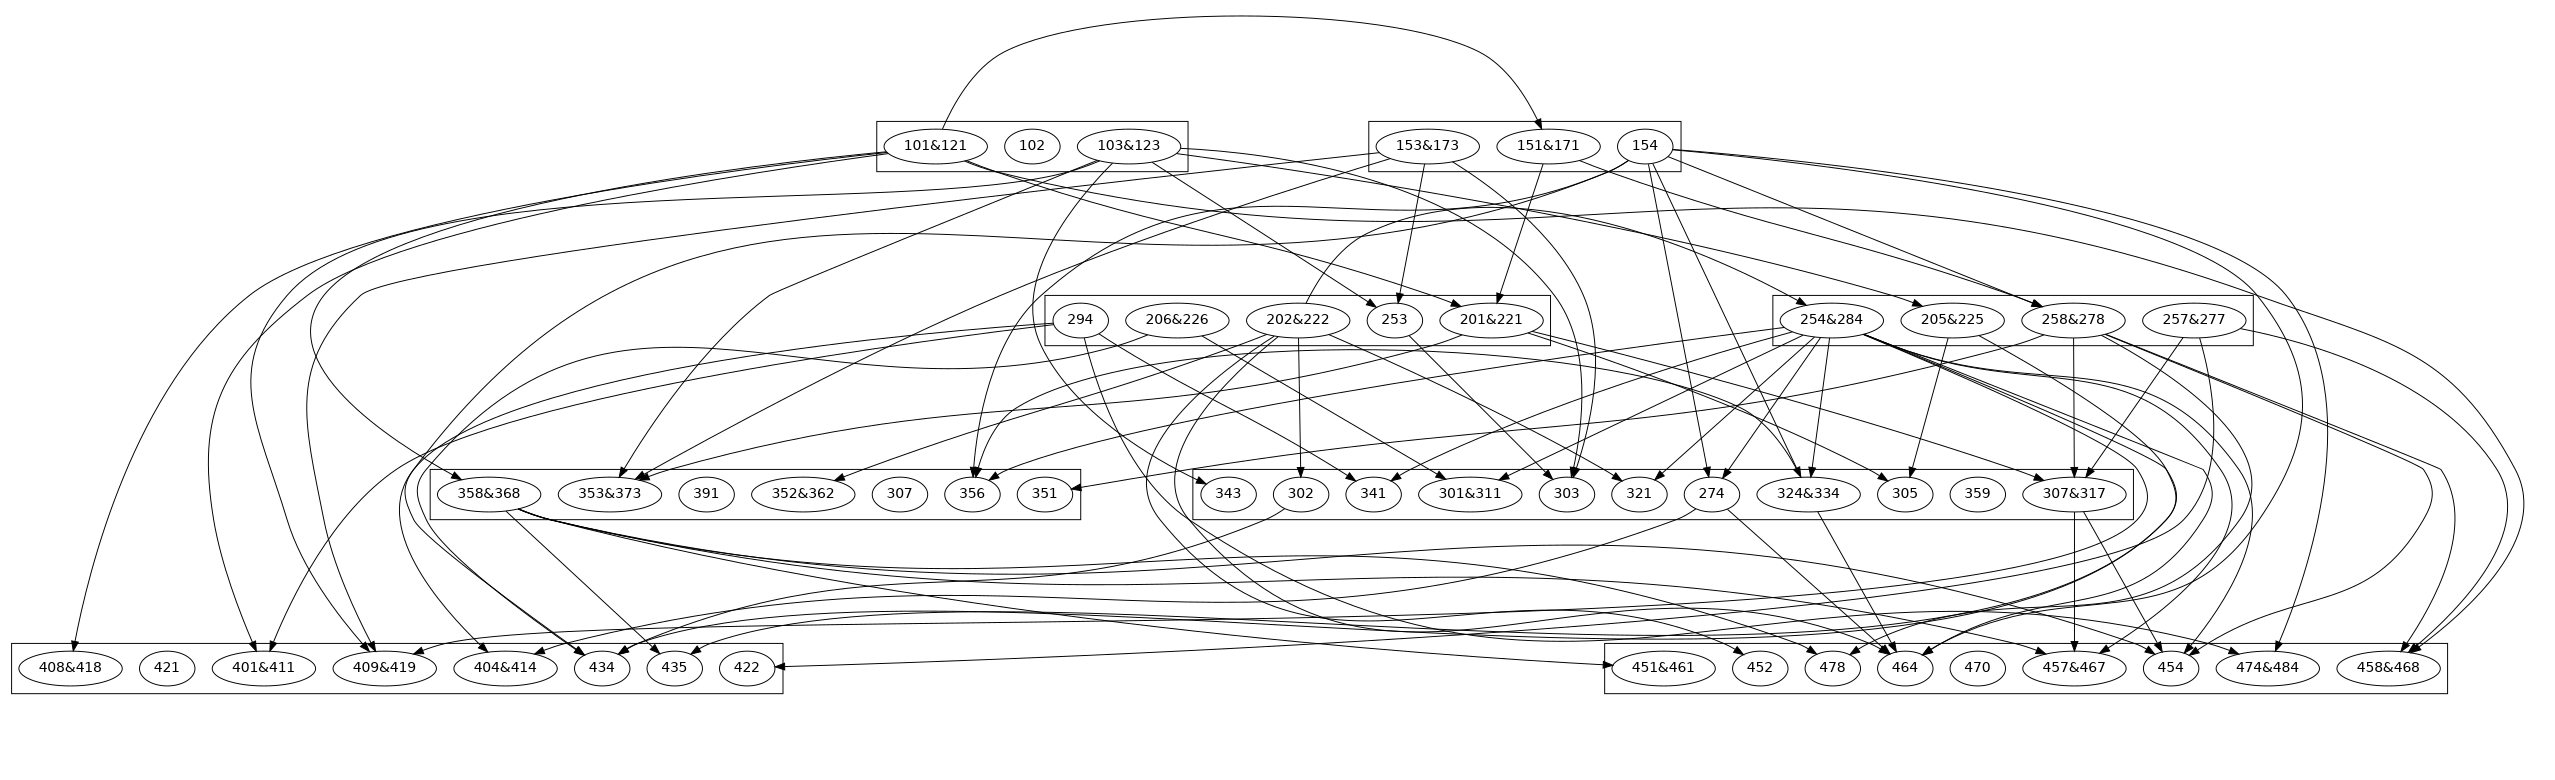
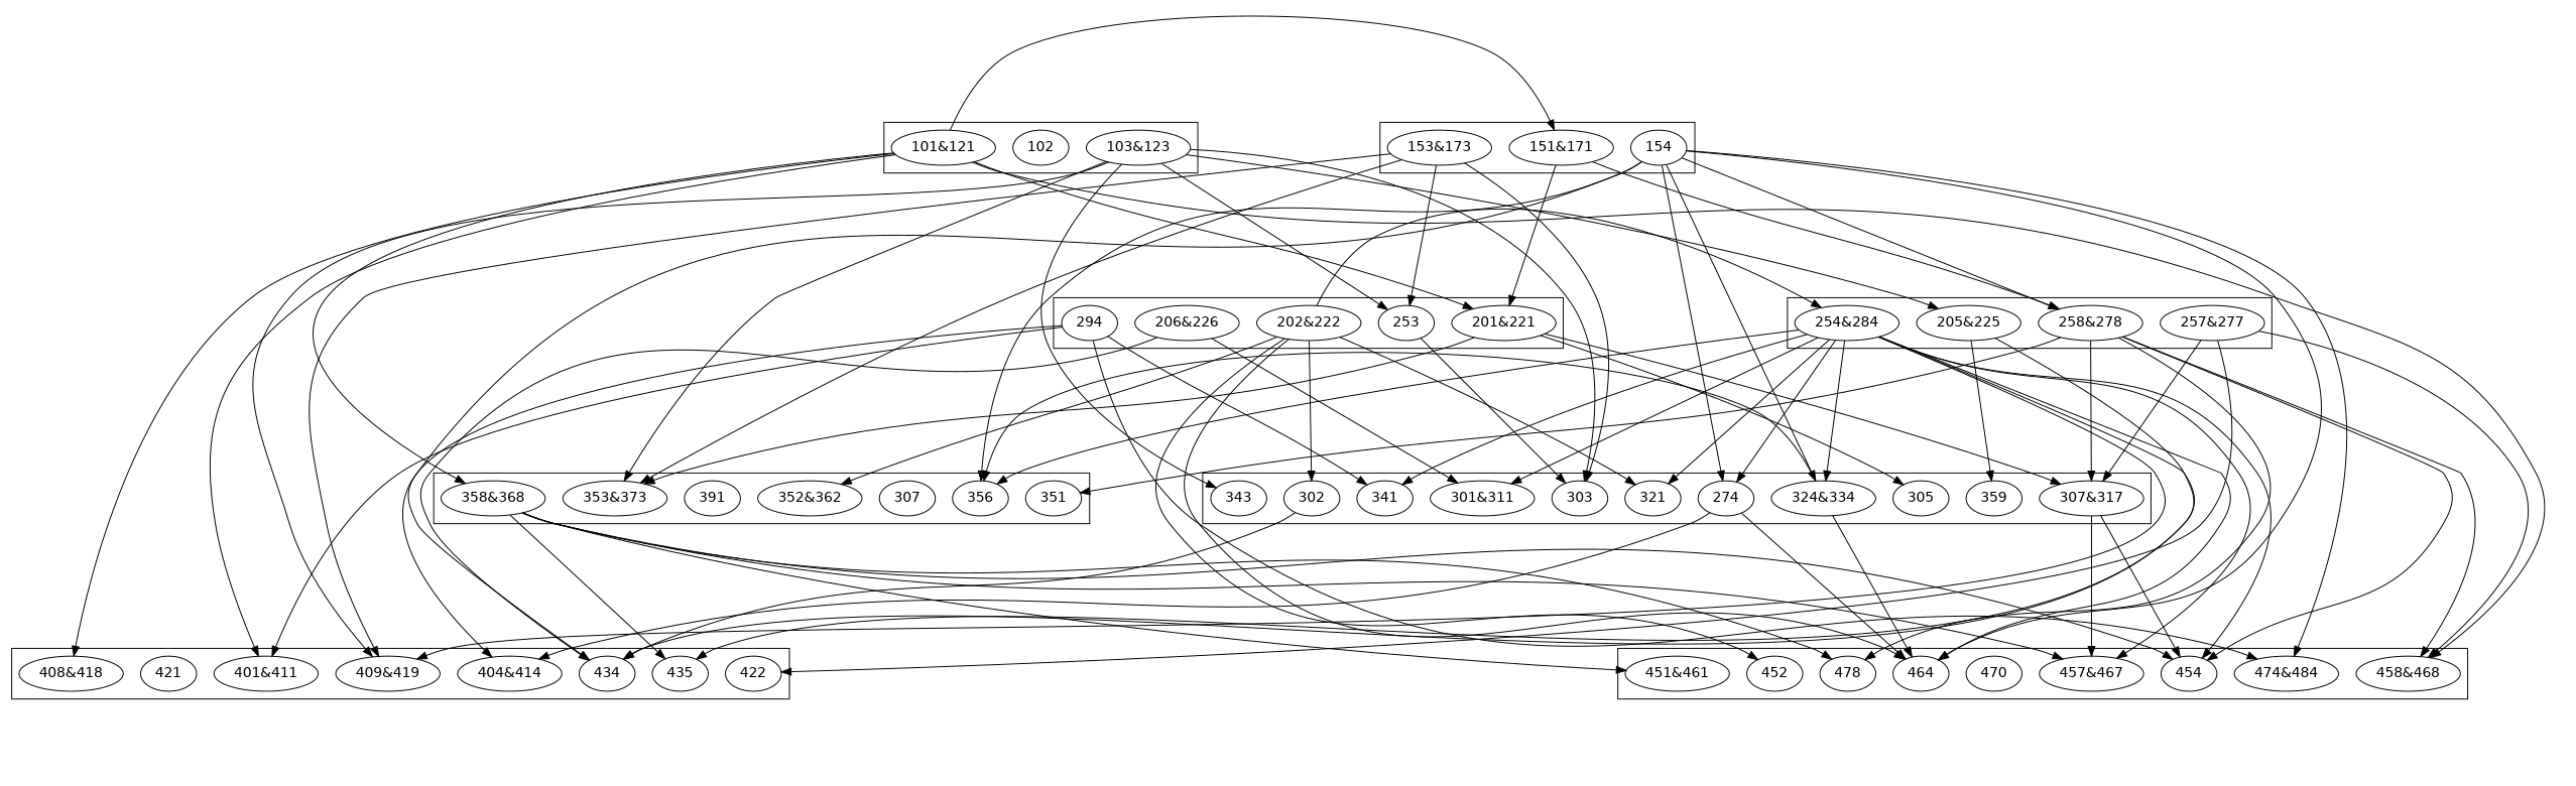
  digraph {
    fontname="DejaVu Sans"
    ranksep=2
    node [fontname="DejaVu Sans"]
    edge [fontname="DejaVu Sans"]
    "151&171"
    "153&173"
    154
    "101&121"
    102
    "103&123"
    "201&221"
    "202&222"
    "206&226"
    253
    294
    "205&225"
    "254&284"
    "257&277"
    "258&278"
    274
    302
    "307&317"
    "324&334"
    341
    359
    "301&311"
    303
    305
    321
    343
    "352&362"
    356
    n29 [label=307]
    "358&368"
    391
    351
    "353&373"
    "401&411"
    "404&414"
    "409&419"
    434
    435
    "408&418"
    421
    422
    452
    454
    "457&467"
    464
    470
    "474&484"
    "451&461"
    "458&468"
    478
    subgraph cluster_1 {
      "151&171"
      "153&173"
      154
    }
    subgraph cluster_2 {
      "101&121"
      102
      "103&123"
    }
    subgraph cluster_3 {
      "201&221"
      "202&222"
      "206&226"
      253
      294
    }
    subgraph cluster_4 {
      "205&225"
      "254&284"
      "257&277"
      "258&278"
    }
    subgraph cluster_5 {
      274
      302
      "307&317"
      "324&334"
      341
      359
      "301&311"
      303
      305
      321
      343
    }
    subgraph cluster_6 {
      "352&362"
      356
      n29
      "358&368"
      391
      351
      "353&373"
    }
    subgraph cluster_7 {
      "401&411"
      "404&414"
      "409&419"
      434
      435
      "408&418"
      421
      422
    }
    subgraph cluster_8 {
      452
      454
      "457&467"
      464
      470
      "474&484"
      "451&461"
      "458&468"
      478
    }
    "151&171" -> "201&221"
    "151&171" -> "258&278"
    "153&173" -> 253
    "153&173" -> 303
    "153&173" -> "353&373"
    "153&173" -> "409&419"
    154 -> "258&278"
    154 -> 274
    154 -> "324&334"
    154 -> 356
    154 -> 434
    154 -> 464
    154 -> "474&484"
    "101&121" -> "151&171"
    "101&121" -> "201&221"
    "101&121" -> "358&368"
    "101&121" -> "401&411"
    "101&121" -> "408&418"
    "101&121" -> "458&468"
    "103&123" -> 253
    "103&123" -> "205&225"
    "103&123" -> 303
    "103&123" -> 343
    "103&123" -> "353&373"
    "103&123" -> "409&419"
    "201&221" -> "307&317"
    "201&221" -> 305
    "201&221" -> "353&373"
    "202&222" -> "254&284"
    "202&222" -> 302
    "202&222" -> 321
    "202&222" -> "352&362"
    "202&222" -> 452
    "202&222" -> 464
    "206&226" -> "301&311"
    "206&226" -> 434
    253 -> 303
    294 -> 341
    294 -> "401&411"
    294 -> "404&414"
    294 -> "474&484"
-   "205&225" -> 305
+   "205&225" -> 359
    "205&225" -> 434
    "254&284" -> 274
    "254&284" -> "324&334"
    "254&284" -> 341
    "254&284" -> "301&311"
    "254&284" -> 321
    "254&284" -> 356
    "254&284" -> "409&419"
    "254&284" -> 435
    "254&284" -> 454
    "254&284" -> "457&467"
    "254&284" -> 464
    "257&277" -> "307&317"
    "257&277" -> 422
    "257&277" -> "458&468"
    "258&278" -> "307&317"
    "258&278" -> 351
    "258&278" -> 454
    "258&278" -> "458&468"
    "258&278" -> 478
    274 -> "404&414"
    274 -> 464
    302 -> 434
    "307&317" -> 454
    "307&317" -> "457&467"
    "324&334" -> 356
    "324&334" -> 464
    "358&368" -> 435
    "358&368" -> 454
    "358&368" -> "457&467"
    "358&368" -> "451&461"
    "358&368" -> 478
  }
